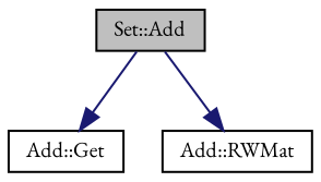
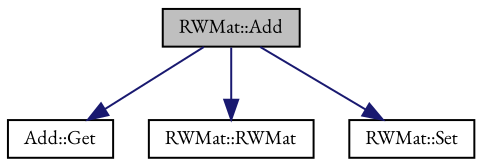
  digraph {
    fontname="EB Garamond"
    rankdir=TB
    node [color=black fillcolor=white fontname="EB Garamond" fontsize=10 shape=record style=filled]
    edge [color=midnightblue fontname="EB Garamond" fontsize=10 labelfontname=Helvetica labelfontsize=10 style=solid]
-   n1 [fillcolor=grey75 fontcolor=black height=0.2 label="Set::Add" width=0.4]
+   n1 [fillcolor=grey75 fontcolor=black height=0.2 label="RWMat::Add" width=0.4]
    n2 [height=0.2 label="Add::Get" width=0.4]
-   n3 [height=0.2 label="Add::RWMat" width=0.4]
+   n3 [height=0.2 label="RWMat::RWMat" width=0.4]
+   n4 [height=0.2 label="RWMat::Set" width=0.4]
    n1 -> n2
    n1 -> n3
+   n1 -> n4
  }
